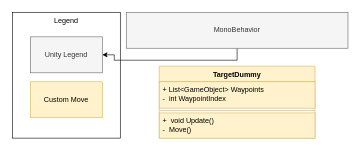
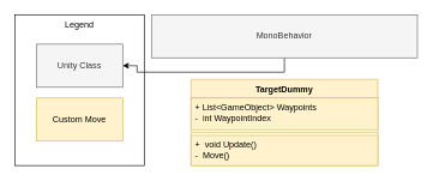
  <mxCell id="0" />
  <mxCell id="1" parent="0" />
  <mxCell id="2" value="Legend" style="rounded=0;whiteSpace=wrap;html=1;verticalAlign=top;" parent="1" vertex="1"><mxGeometry x="20" y="20" width="180" height="210" as="geometry" /></mxCell>
- <mxCell id="3" value="Unity Legend" style="rounded=0;whiteSpace=wrap;html=1;fillColor=#f5f5f5;strokeColor=#666666;fontColor=#333333;" parent="1" vertex="1"><mxGeometry x="50" y="61" width="120" height="60" as="geometry" /></mxCell>
+ <mxCell id="3" value="Unity Class" style="rounded=0;whiteSpace=wrap;html=1;fillColor=#f5f5f5;strokeColor=#666666;fontColor=#333333;" parent="1" vertex="1"><mxGeometry x="50" y="61" width="120" height="60" as="geometry" /></mxCell>
  <mxCell id="4" value="Custom Move" style="rounded=0;whiteSpace=wrap;html=1;fillColor=#fff2cc;strokeColor=#d6b656;" parent="1" vertex="1"><mxGeometry x="50" y="136" width="120" height="60" as="geometry" /></mxCell>
  <mxCell id="5" style="edgeStyle=orthogonalEdgeStyle;rounded=0;orthogonalLoop=1;jettySize=auto;html=1;exitX=0.5;exitY=1;exitDx=0;exitDy=0;" edge="1" parent="1" source="6" target="3"><mxGeometry relative="1" as="geometry"><mxPoint x="395" y="130" as="targetPoint" /></mxGeometry></mxCell>
  <mxCell id="6" value="MonoBehavior" style="rounded=0;whiteSpace=wrap;html=1;fillColor=#f5f5f5;strokeColor=#666666;fontColor=#333333;" parent="1" vertex="1"><mxGeometry x="210" y="20" width="370" height="60" as="geometry" /></mxCell>
  <mxCell id="7" value="TargetDummy" style="swimlane;fontStyle=1;align=center;verticalAlign=top;childLayout=stackLayout;horizontal=1;startSize=26;horizontalStack=0;resizeParent=1;resizeParentMax=0;resizeLast=0;collapsible=1;marginBottom=0;fillColor=#fff2cc;strokeColor=#d6b656;" vertex="1" parent="1"><mxGeometry x="265" y="110" width="260" height="120" as="geometry" /></mxCell>
  <mxCell id="8" value="+ List&lt;GameObject&gt; Waypoints&#10;-  int WaypointIndex" style="text;strokeColor=#d6b656;fillColor=#fff2cc;align=left;verticalAlign=top;spacingLeft=4;spacingRight=4;overflow=hidden;rotatable=0;points=[[0,0.5],[1,0.5]];portConstraint=eastwest;" vertex="1" parent="7"><mxGeometry y="26" width="260" height="44" as="geometry" /></mxCell>
  <mxCell id="9" value="" style="line;strokeWidth=1;fillColor=#fff2cc;align=left;verticalAlign=middle;spacingTop=-1;spacingLeft=3;spacingRight=3;rotatable=0;labelPosition=right;points=[];portConstraint=eastwest;strokeColor=#d6b656;" vertex="1" parent="7"><mxGeometry y="70" width="260" height="8" as="geometry" /></mxCell>
  <mxCell id="10" value="+  void Update()&#10;-  Move()&#10;" style="text;strokeColor=#d6b656;fillColor=#fff2cc;align=left;verticalAlign=top;spacingLeft=4;spacingRight=4;overflow=hidden;rotatable=0;points=[[0,0.5],[1,0.5]];portConstraint=eastwest;" vertex="1" parent="7"><mxGeometry y="78" width="260" height="42" as="geometry" /></mxCell>
